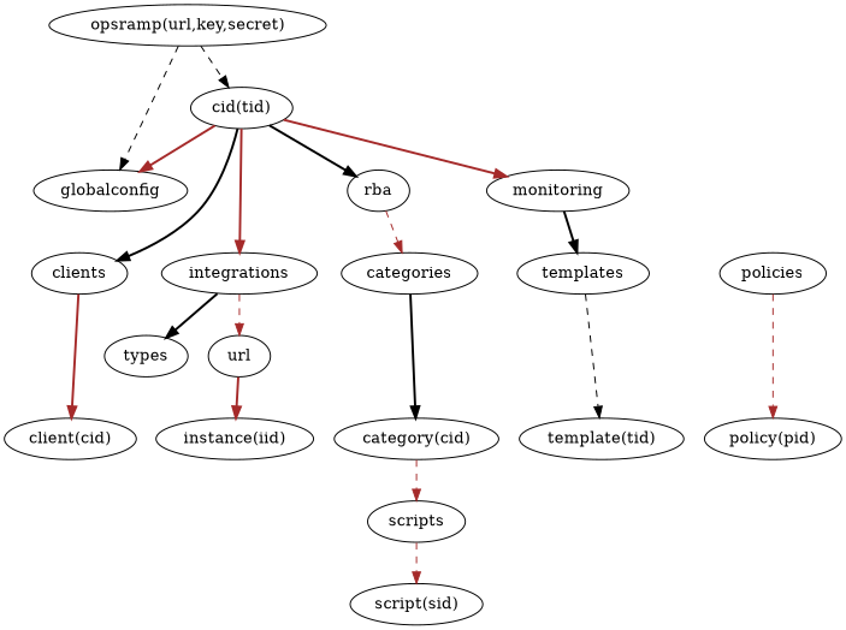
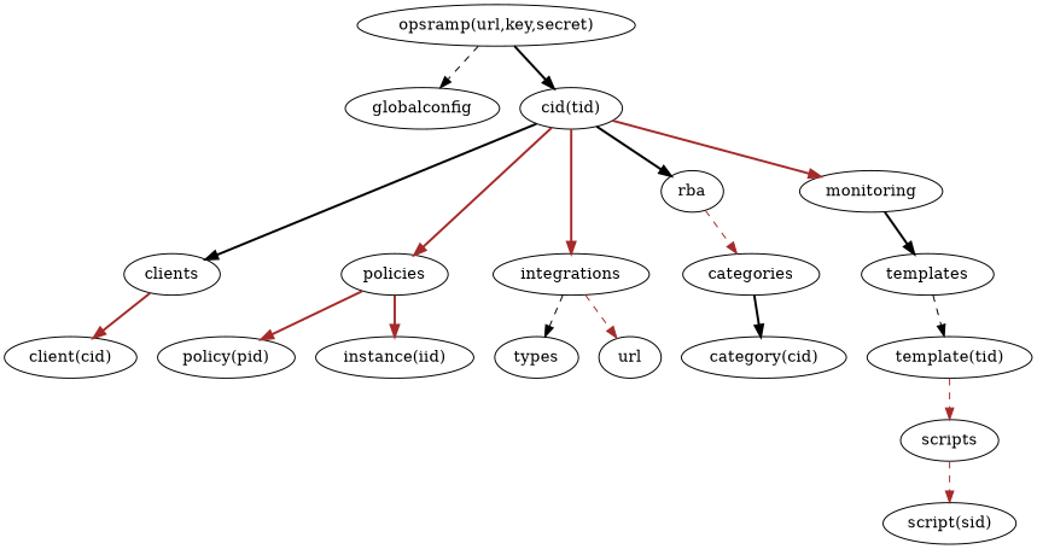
  digraph {
    edge [color=brown style=bold]
    clients
    policies
    integrations
    categories
    templates
    n6 [label="category(cid)"]
    n7 [label="template(tid)"]
    n8 [label="client(cid)"]
    n9 [label="policy(pid)"]
    n10 [label="instance(iid)"]
    types
    n12 [label=url]
    scripts
    n14 [label="opsramp(url,key,secret)"]
    globalconfig
    n16 [label="cid(tid)"]
    rba
    monitoring
    n19 [label="script(sid)"]
    subgraph sub_1 {
      rank=same
      clients
      policies
      integrations
      categories
      templates
    }
    subgraph sub_2 {
      rank=same
      n6
      n7
      n8
      n9
      n10
    }
    clients -> n8
-   policies -> n9 [style=dashed]
-   integrations -> types [color=black]
+   policies -> n9
+   integrations -> types [color=black style=dashed]
    integrations -> n12 [style=dashed]
    categories -> n6 [color=black]
    templates -> n7 [color=black style=dashed]
-   n6 -> scripts [style=dashed]
-   n12 -> n10
+   n7 -> scripts [style=dashed]
+   policies -> n10
    scripts -> n19 [style=dashed]
    n14 -> globalconfig [color=black style=dashed]
-   n14 -> n16 [color=black style=dashed]
+   n14 -> n16 [color=black]
    n16 -> clients [color=black]
-   n16 -> globalconfig
+   n16 -> policies
    n16 -> integrations
    n16 -> rba [color=black]
    n16 -> monitoring
    rba -> categories [style=dashed]
    monitoring -> templates [color=black]
  }
